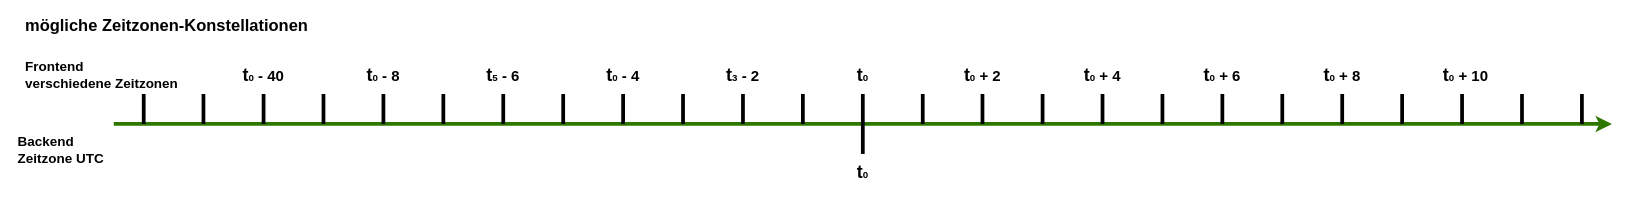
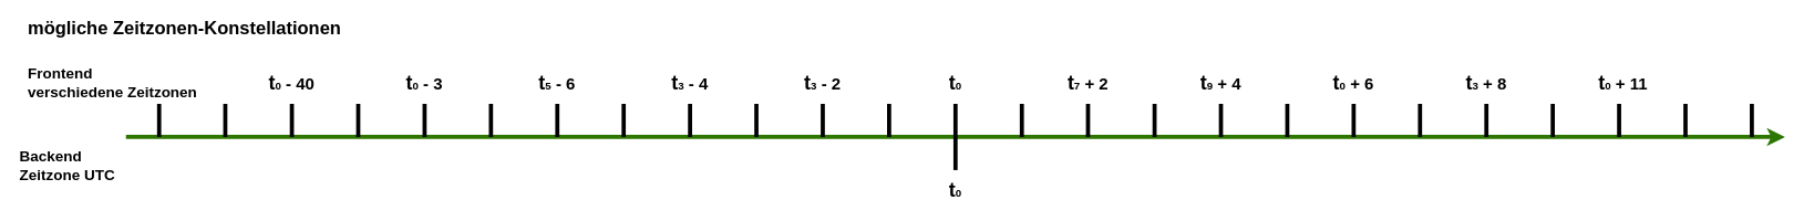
  <mxCell id="0" />
  <mxCell id="1" parent="0" />
  <mxCell id="2" value="" style="endArrow=classic;html=1;strokeWidth=5;fillColor=#60a917;strokeColor=#2D7600;" edge="1" parent="1"><mxGeometry width="50" height="50" relative="1" as="geometry"><mxPoint x="150" y="165" as="sourcePoint" /><mxPoint x="2150" y="165" as="targetPoint" /></mxGeometry></mxCell>
  <mxCell id="3" value="" style="endArrow=none;html=1;strokeWidth=5;" edge="1" parent="1"><mxGeometry width="50" height="50" relative="1" as="geometry"><mxPoint x="1150" y="205" as="sourcePoint" /><mxPoint x="1150" y="165" as="targetPoint" /></mxGeometry></mxCell>
  <mxCell id="4" value="&lt;font style=&quot;font-size: 24px&quot;&gt;&lt;b&gt;t&lt;/b&gt;&lt;/font&gt;&lt;font size=&quot;1&quot;&gt;&lt;b style=&quot;font-size: 13px&quot;&gt;0&lt;/b&gt;&lt;/font&gt;" style="text;html=1;strokeColor=none;fillColor=none;align=center;verticalAlign=middle;whiteSpace=wrap;rounded=0;" vertex="1" parent="1"><mxGeometry x="1120" y="215" width="60" height="30" as="geometry" /></mxCell>
  <mxCell id="5" value="Backend&lt;br style=&quot;font-size: 18px;&quot;&gt;Zeitzone UTC" style="text;html=1;strokeColor=none;fillColor=none;align=left;verticalAlign=middle;whiteSpace=wrap;rounded=0;fontSize=18;fontStyle=1" vertex="1" parent="1"><mxGeometry x="20" y="185" width="200" height="30" as="geometry" /></mxCell>
  <mxCell id="6" value="Frontend&lt;br style=&quot;font-size: 18px;&quot;&gt;verschiedene Zeitzonen" style="text;html=1;strokeColor=none;fillColor=none;align=left;verticalAlign=middle;whiteSpace=wrap;rounded=0;fontSize=18;fontStyle=1" vertex="1" parent="1"><mxGeometry x="30" y="85" width="240" height="30" as="geometry" /></mxCell>
  <mxCell id="7" value="" style="endArrow=none;html=1;strokeWidth=5;" edge="1" parent="1"><mxGeometry width="50" height="50" relative="1" as="geometry"><mxPoint x="1150" y="165" as="sourcePoint" /><mxPoint x="1150" y="125" as="targetPoint" /></mxGeometry></mxCell>
  <mxCell id="8" value="" style="endArrow=none;html=1;strokeWidth=5;" edge="1" parent="1"><mxGeometry width="50" height="50" relative="1" as="geometry"><mxPoint x="1070" y="165" as="sourcePoint" /><mxPoint x="1070" y="125" as="targetPoint" /></mxGeometry></mxCell>
  <mxCell id="9" value="" style="endArrow=none;html=1;strokeWidth=5;" edge="1" parent="1"><mxGeometry width="50" height="50" relative="1" as="geometry"><mxPoint x="990" y="165" as="sourcePoint" /><mxPoint x="990" y="125" as="targetPoint" /></mxGeometry></mxCell>
  <mxCell id="10" value="" style="endArrow=none;html=1;strokeWidth=5;" edge="1" parent="1"><mxGeometry width="50" height="50" relative="1" as="geometry"><mxPoint x="910" y="165" as="sourcePoint" /><mxPoint x="910" y="125" as="targetPoint" /></mxGeometry></mxCell>
  <mxCell id="11" value="" style="endArrow=none;html=1;strokeWidth=5;" edge="1" parent="1"><mxGeometry width="50" height="50" relative="1" as="geometry"><mxPoint x="830" y="165" as="sourcePoint" /><mxPoint x="830" y="125" as="targetPoint" /></mxGeometry></mxCell>
  <mxCell id="12" value="" style="endArrow=none;html=1;strokeWidth=5;" edge="1" parent="1"><mxGeometry width="50" height="50" relative="1" as="geometry"><mxPoint x="750" y="165" as="sourcePoint" /><mxPoint x="750" y="125" as="targetPoint" /></mxGeometry></mxCell>
  <mxCell id="13" value="" style="endArrow=none;html=1;strokeWidth=5;" edge="1" parent="1"><mxGeometry width="50" height="50" relative="1" as="geometry"><mxPoint x="670" y="165" as="sourcePoint" /><mxPoint x="670" y="125" as="targetPoint" /></mxGeometry></mxCell>
  <mxCell id="14" value="" style="endArrow=none;html=1;strokeWidth=5;" edge="1" parent="1"><mxGeometry width="50" height="50" relative="1" as="geometry"><mxPoint x="590" y="165" as="sourcePoint" /><mxPoint x="590" y="125" as="targetPoint" /></mxGeometry></mxCell>
  <mxCell id="15" value="" style="endArrow=none;html=1;strokeWidth=5;" edge="1" parent="1"><mxGeometry width="50" height="50" relative="1" as="geometry"><mxPoint x="510" y="165" as="sourcePoint" /><mxPoint x="510" y="125" as="targetPoint" /></mxGeometry></mxCell>
  <mxCell id="16" value="" style="endArrow=none;html=1;strokeWidth=5;" edge="1" parent="1"><mxGeometry width="50" height="50" relative="1" as="geometry"><mxPoint x="430" y="165" as="sourcePoint" /><mxPoint x="430" y="125" as="targetPoint" /></mxGeometry></mxCell>
  <mxCell id="17" value="" style="endArrow=none;html=1;strokeWidth=5;" edge="1" parent="1"><mxGeometry width="50" height="50" relative="1" as="geometry"><mxPoint x="350" y="165" as="sourcePoint" /><mxPoint x="350" y="125" as="targetPoint" /></mxGeometry></mxCell>
  <mxCell id="18" value="" style="endArrow=none;html=1;strokeWidth=5;" edge="1" parent="1"><mxGeometry width="50" height="50" relative="1" as="geometry"><mxPoint x="269.75" y="165" as="sourcePoint" /><mxPoint x="269.75" y="125" as="targetPoint" /></mxGeometry></mxCell>
  <mxCell id="19" value="" style="endArrow=none;html=1;strokeWidth=5;" edge="1" parent="1"><mxGeometry width="50" height="50" relative="1" as="geometry"><mxPoint x="190" y="165" as="sourcePoint" /><mxPoint x="190" y="125" as="targetPoint" /></mxGeometry></mxCell>
  <mxCell id="20" value="" style="endArrow=none;html=1;strokeWidth=5;" edge="1" parent="1"><mxGeometry width="50" height="50" relative="1" as="geometry"><mxPoint x="2110" y="165" as="sourcePoint" /><mxPoint x="2110" y="125" as="targetPoint" /></mxGeometry></mxCell>
  <mxCell id="21" value="" style="endArrow=none;html=1;strokeWidth=5;" edge="1" parent="1"><mxGeometry width="50" height="50" relative="1" as="geometry"><mxPoint x="2030" y="165" as="sourcePoint" /><mxPoint x="2030" y="125" as="targetPoint" /></mxGeometry></mxCell>
  <mxCell id="22" value="" style="endArrow=none;html=1;strokeWidth=5;" edge="1" parent="1"><mxGeometry width="50" height="50" relative="1" as="geometry"><mxPoint x="1950" y="165" as="sourcePoint" /><mxPoint x="1950" y="125" as="targetPoint" /></mxGeometry></mxCell>
  <mxCell id="23" value="" style="endArrow=none;html=1;strokeWidth=5;" edge="1" parent="1"><mxGeometry width="50" height="50" relative="1" as="geometry"><mxPoint x="1870" y="165" as="sourcePoint" /><mxPoint x="1870" y="125" as="targetPoint" /></mxGeometry></mxCell>
  <mxCell id="24" value="" style="endArrow=none;html=1;strokeWidth=5;" edge="1" parent="1"><mxGeometry width="50" height="50" relative="1" as="geometry"><mxPoint x="1790" y="165" as="sourcePoint" /><mxPoint x="1790" y="125" as="targetPoint" /></mxGeometry></mxCell>
  <mxCell id="25" value="" style="endArrow=none;html=1;strokeWidth=5;" edge="1" parent="1"><mxGeometry width="50" height="50" relative="1" as="geometry"><mxPoint x="1710" y="165" as="sourcePoint" /><mxPoint x="1710" y="125" as="targetPoint" /></mxGeometry></mxCell>
  <mxCell id="26" value="" style="endArrow=none;html=1;strokeWidth=5;" edge="1" parent="1"><mxGeometry width="50" height="50" relative="1" as="geometry"><mxPoint x="1630" y="165" as="sourcePoint" /><mxPoint x="1630" y="125" as="targetPoint" /></mxGeometry></mxCell>
  <mxCell id="27" value="" style="endArrow=none;html=1;strokeWidth=5;" edge="1" parent="1"><mxGeometry width="50" height="50" relative="1" as="geometry"><mxPoint x="1550" y="165" as="sourcePoint" /><mxPoint x="1550" y="125" as="targetPoint" /></mxGeometry></mxCell>
  <mxCell id="28" value="" style="endArrow=none;html=1;strokeWidth=5;" edge="1" parent="1"><mxGeometry width="50" height="50" relative="1" as="geometry"><mxPoint x="1470" y="165" as="sourcePoint" /><mxPoint x="1470" y="125" as="targetPoint" /></mxGeometry></mxCell>
  <mxCell id="29" value="" style="endArrow=none;html=1;strokeWidth=5;" edge="1" parent="1"><mxGeometry width="50" height="50" relative="1" as="geometry"><mxPoint x="1390" y="165" as="sourcePoint" /><mxPoint x="1390" y="125" as="targetPoint" /></mxGeometry></mxCell>
  <mxCell id="30" value="" style="endArrow=none;html=1;strokeWidth=5;" edge="1" parent="1"><mxGeometry width="50" height="50" relative="1" as="geometry"><mxPoint x="1309.75" y="165" as="sourcePoint" /><mxPoint x="1309.75" y="125" as="targetPoint" /></mxGeometry></mxCell>
  <mxCell id="31" value="" style="endArrow=none;html=1;strokeWidth=5;" edge="1" parent="1"><mxGeometry width="50" height="50" relative="1" as="geometry"><mxPoint x="1230" y="165" as="sourcePoint" /><mxPoint x="1230" y="125" as="targetPoint" /></mxGeometry></mxCell>
  <mxCell id="32" value="&lt;font style=&quot;font-size: 24px&quot;&gt;&lt;b&gt;t&lt;/b&gt;&lt;/font&gt;&lt;font size=&quot;1&quot;&gt;&lt;b style=&quot;font-size: 13px&quot;&gt;0&lt;/b&gt;&lt;/font&gt;" style="text;html=1;strokeColor=none;fillColor=none;align=center;verticalAlign=middle;whiteSpace=wrap;rounded=0;" vertex="1" parent="1"><mxGeometry x="1120" y="85" width="60" height="30" as="geometry" /></mxCell>
  <mxCell id="33" value="&lt;font style=&quot;font-size: 24px&quot;&gt;&lt;b&gt;t&lt;/b&gt;&lt;/font&gt;&lt;font size=&quot;1&quot;&gt;&lt;b style=&quot;font-size: 13px&quot;&gt;3&lt;/b&gt;&lt;b style=&quot;font-size: 20px&quot;&gt; - 2&lt;/b&gt;&lt;/font&gt;" style="text;html=1;strokeColor=none;fillColor=none;align=center;verticalAlign=middle;whiteSpace=wrap;rounded=0;" vertex="1" parent="1"><mxGeometry x="960" y="85" width="60" height="30" as="geometry" /></mxCell>
- <mxCell id="34" value="&lt;font style=&quot;font-size: 24px&quot;&gt;&lt;b&gt;t&lt;/b&gt;&lt;/font&gt;&lt;font size=&quot;1&quot;&gt;&lt;b style=&quot;font-size: 13px&quot;&gt;0&lt;/b&gt;&lt;b style=&quot;font-size: 20px&quot;&gt; - 4&lt;/b&gt;&lt;/font&gt;" style="text;html=1;strokeColor=none;fillColor=none;align=center;verticalAlign=middle;whiteSpace=wrap;rounded=0;" vertex="1" parent="1"><mxGeometry x="800" y="85" width="60" height="30" as="geometry" /></mxCell>
+ <mxCell id="34" value="&lt;font style=&quot;font-size: 24px&quot;&gt;&lt;b&gt;t&lt;/b&gt;&lt;/font&gt;&lt;font size=&quot;1&quot;&gt;&lt;b style=&quot;font-size: 13px&quot;&gt;3&lt;/b&gt;&lt;b style=&quot;font-size: 20px&quot;&gt; - 4&lt;/b&gt;&lt;/font&gt;" style="text;html=1;strokeColor=none;fillColor=none;align=center;verticalAlign=middle;whiteSpace=wrap;rounded=0;" vertex="1" parent="1"><mxGeometry x="800" y="85" width="60" height="30" as="geometry" /></mxCell>
  <mxCell id="35" value="&lt;font style=&quot;font-size: 24px&quot;&gt;&lt;b&gt;t&lt;/b&gt;&lt;/font&gt;&lt;font size=&quot;1&quot;&gt;&lt;b style=&quot;font-size: 13px&quot;&gt;5&lt;/b&gt;&lt;b style=&quot;font-size: 20px&quot;&gt; - 6&lt;/b&gt;&lt;/font&gt;" style="text;html=1;strokeColor=none;fillColor=none;align=center;verticalAlign=middle;whiteSpace=wrap;rounded=0;" vertex="1" parent="1"><mxGeometry x="640" y="85" width="60" height="30" as="geometry" /></mxCell>
- <mxCell id="36" value="&lt;font style=&quot;font-size: 24px&quot;&gt;&lt;b&gt;t&lt;/b&gt;&lt;/font&gt;&lt;font size=&quot;1&quot;&gt;&lt;b style=&quot;font-size: 13px&quot;&gt;0&lt;/b&gt;&lt;b style=&quot;font-size: 20px&quot;&gt; - 8&lt;/b&gt;&lt;/font&gt;" style="text;html=1;strokeColor=none;fillColor=none;align=center;verticalAlign=middle;whiteSpace=wrap;rounded=0;" vertex="1" parent="1"><mxGeometry x="480" y="85" width="60" height="30" as="geometry" /></mxCell>
+ <mxCell id="36" value="&lt;font style=&quot;font-size: 24px&quot;&gt;&lt;b&gt;t&lt;/b&gt;&lt;/font&gt;&lt;font size=&quot;1&quot;&gt;&lt;b style=&quot;font-size: 13px&quot;&gt;0&lt;/b&gt;&lt;b style=&quot;font-size: 20px&quot;&gt; - 3&lt;/b&gt;&lt;/font&gt;" style="text;html=1;strokeColor=none;fillColor=none;align=center;verticalAlign=middle;whiteSpace=wrap;rounded=0;" vertex="1" parent="1"><mxGeometry x="480" y="85" width="60" height="30" as="geometry" /></mxCell>
  <mxCell id="37" value="&lt;font style=&quot;font-size: 24px&quot;&gt;&lt;b&gt;t&lt;/b&gt;&lt;/font&gt;&lt;font size=&quot;1&quot;&gt;&lt;b style=&quot;font-size: 13px&quot;&gt;0&lt;/b&gt;&lt;b style=&quot;font-size: 20px&quot;&gt; - 40&lt;/b&gt;&lt;/font&gt;" style="text;html=1;strokeColor=none;fillColor=none;align=center;verticalAlign=middle;whiteSpace=wrap;rounded=0;" vertex="1" parent="1"><mxGeometry x="320" y="85" width="60" height="30" as="geometry" /></mxCell>
- <mxCell id="38" value="&lt;font style=&quot;font-size: 24px&quot;&gt;&lt;b&gt;t&lt;/b&gt;&lt;/font&gt;&lt;font size=&quot;1&quot;&gt;&lt;b style=&quot;font-size: 13px&quot;&gt;0&lt;/b&gt;&lt;b style=&quot;font-size: 20px&quot;&gt;&amp;nbsp;+ 10&lt;/b&gt;&lt;/font&gt;" style="text;html=1;strokeColor=none;fillColor=none;align=center;verticalAlign=middle;whiteSpace=wrap;rounded=0;" vertex="1" parent="1"><mxGeometry x="1920" y="85" width="70" height="30" as="geometry" /></mxCell>
- <mxCell id="39" value="&lt;font style=&quot;font-size: 24px&quot;&gt;&lt;b&gt;t&lt;/b&gt;&lt;/font&gt;&lt;font size=&quot;1&quot;&gt;&lt;b style=&quot;font-size: 13px&quot;&gt;0&lt;/b&gt;&lt;b style=&quot;font-size: 20px&quot;&gt;&amp;nbsp;+ 8&lt;/b&gt;&lt;/font&gt;" style="text;html=1;strokeColor=none;fillColor=none;align=center;verticalAlign=middle;whiteSpace=wrap;rounded=0;" vertex="1" parent="1"><mxGeometry x="1760" y="85" width="60" height="30" as="geometry" /></mxCell>
+ <mxCell id="38" value="&lt;font style=&quot;font-size: 24px&quot;&gt;&lt;b&gt;t&lt;/b&gt;&lt;/font&gt;&lt;font size=&quot;1&quot;&gt;&lt;b style=&quot;font-size: 13px&quot;&gt;0&lt;/b&gt;&lt;b style=&quot;font-size: 20px&quot;&gt;&amp;nbsp;+ 11&lt;/b&gt;&lt;/font&gt;" style="text;html=1;strokeColor=none;fillColor=none;align=center;verticalAlign=middle;whiteSpace=wrap;rounded=0;" vertex="1" parent="1"><mxGeometry x="1920" y="85" width="70" height="30" as="geometry" /></mxCell>
+ <mxCell id="39" value="&lt;font style=&quot;font-size: 24px&quot;&gt;&lt;b&gt;t&lt;/b&gt;&lt;/font&gt;&lt;font size=&quot;1&quot;&gt;&lt;b style=&quot;font-size: 13px&quot;&gt;3&lt;/b&gt;&lt;b style=&quot;font-size: 20px&quot;&gt;&amp;nbsp;+ 8&lt;/b&gt;&lt;/font&gt;" style="text;html=1;strokeColor=none;fillColor=none;align=center;verticalAlign=middle;whiteSpace=wrap;rounded=0;" vertex="1" parent="1"><mxGeometry x="1760" y="85" width="60" height="30" as="geometry" /></mxCell>
  <mxCell id="40" value="&lt;font style=&quot;font-size: 24px&quot;&gt;&lt;b&gt;t&lt;/b&gt;&lt;/font&gt;&lt;font size=&quot;1&quot;&gt;&lt;b style=&quot;font-size: 13px&quot;&gt;0&lt;/b&gt;&lt;b style=&quot;font-size: 20px&quot;&gt;&amp;nbsp;+ 6&lt;/b&gt;&lt;/font&gt;" style="text;html=1;strokeColor=none;fillColor=none;align=center;verticalAlign=middle;whiteSpace=wrap;rounded=0;" vertex="1" parent="1"><mxGeometry x="1600" y="85" width="60" height="30" as="geometry" /></mxCell>
- <mxCell id="41" value="&lt;font style=&quot;font-size: 24px&quot;&gt;&lt;b&gt;t&lt;/b&gt;&lt;/font&gt;&lt;font size=&quot;1&quot;&gt;&lt;b style=&quot;font-size: 13px&quot;&gt;0&lt;/b&gt;&lt;b style=&quot;font-size: 20px&quot;&gt;&amp;nbsp;+ 4&lt;/b&gt;&lt;/font&gt;" style="text;html=1;strokeColor=none;fillColor=none;align=center;verticalAlign=middle;whiteSpace=wrap;rounded=0;" vertex="1" parent="1"><mxGeometry x="1440" y="85" width="60" height="30" as="geometry" /></mxCell>
- <mxCell id="42" value="&lt;font style=&quot;font-size: 24px&quot;&gt;&lt;b&gt;t&lt;/b&gt;&lt;/font&gt;&lt;font size=&quot;1&quot;&gt;&lt;b style=&quot;font-size: 13px&quot;&gt;0&lt;/b&gt;&lt;b style=&quot;font-size: 20px&quot;&gt;&amp;nbsp;+ 2&lt;/b&gt;&lt;/font&gt;" style="text;html=1;strokeColor=none;fillColor=none;align=center;verticalAlign=middle;whiteSpace=wrap;rounded=0;" vertex="1" parent="1"><mxGeometry x="1280" y="85" width="60" height="30" as="geometry" /></mxCell>
+ <mxCell id="41" value="&lt;font style=&quot;font-size: 24px&quot;&gt;&lt;b&gt;t&lt;/b&gt;&lt;/font&gt;&lt;font size=&quot;1&quot;&gt;&lt;b style=&quot;font-size: 13px&quot;&gt;9&lt;/b&gt;&lt;b style=&quot;font-size: 20px&quot;&gt;&amp;nbsp;+ 4&lt;/b&gt;&lt;/font&gt;" style="text;html=1;strokeColor=none;fillColor=none;align=center;verticalAlign=middle;whiteSpace=wrap;rounded=0;" vertex="1" parent="1"><mxGeometry x="1440" y="85" width="60" height="30" as="geometry" /></mxCell>
+ <mxCell id="42" value="&lt;font style=&quot;font-size: 24px&quot;&gt;&lt;b&gt;t&lt;/b&gt;&lt;/font&gt;&lt;font size=&quot;1&quot;&gt;&lt;b style=&quot;font-size: 13px&quot;&gt;7&lt;/b&gt;&lt;b style=&quot;font-size: 20px&quot;&gt;&amp;nbsp;+ 2&lt;/b&gt;&lt;/font&gt;" style="text;html=1;strokeColor=none;fillColor=none;align=center;verticalAlign=middle;whiteSpace=wrap;rounded=0;" vertex="1" parent="1"><mxGeometry x="1280" y="85" width="60" height="30" as="geometry" /></mxCell>
  <mxCell id="43" value="mögliche Zeitzonen-Konstellationen" style="text;html=1;strokeColor=none;fillColor=none;align=left;verticalAlign=middle;whiteSpace=wrap;rounded=0;fontSize=22;fontStyle=1" vertex="1" parent="1"><mxGeometry x="30" y="20" width="400" height="30" as="geometry" /></mxCell>
